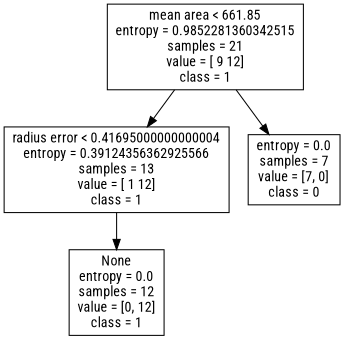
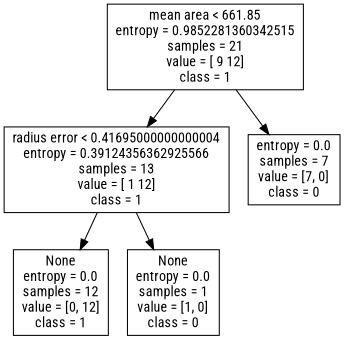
  digraph {
    fontname="Roboto Condensed"
    node [shape=box fontname="Roboto Condensed"]
    edge [fontname="Roboto Condensed"]
    n1 [label="mean area < 661.85\nentropy = 0.9852281360342515\nsamples = 21\nvalue = [ 9 12]\nclass = 1"]
    n2 [label="radius error < 0.41695000000000004\nentropy = 0.39124356362925566\nsamples = 13\nvalue = [ 1 12]\nclass = 1"]
    n3 [label="entropy = 0.0\nsamples = 7\nvalue = [7, 0]\nclass = 0"]
    n4 [label="None\nentropy = 0.0\nsamples = 12\nvalue = [0, 12]\nclass = 1"]
+   n5 [label="None\nentropy = 0.0\nsamples = 1\nvalue = [1, 0]\nclass = 0"]
    n1 -> n2
    n1 -> n3
    n2 -> n4
+   n2 -> n5
  }
